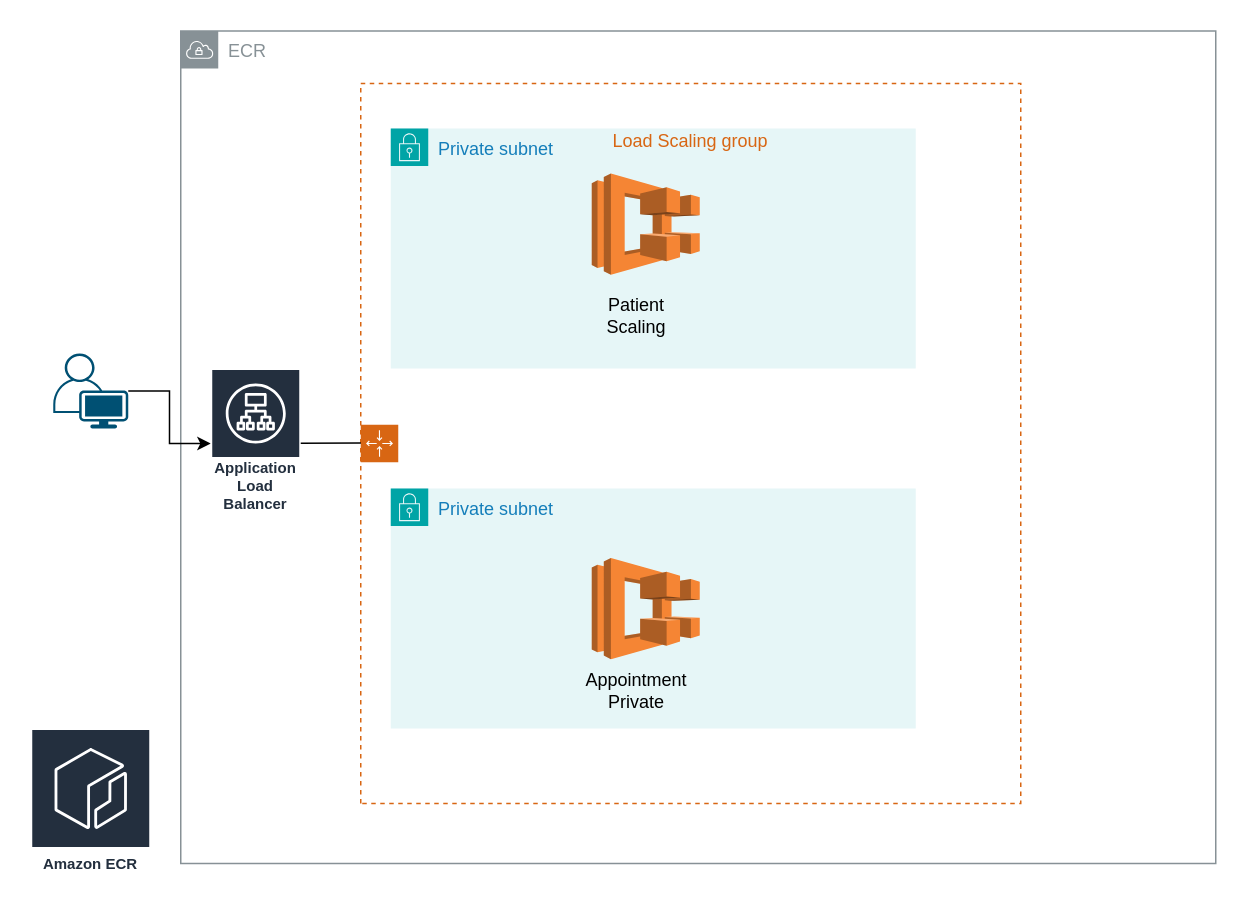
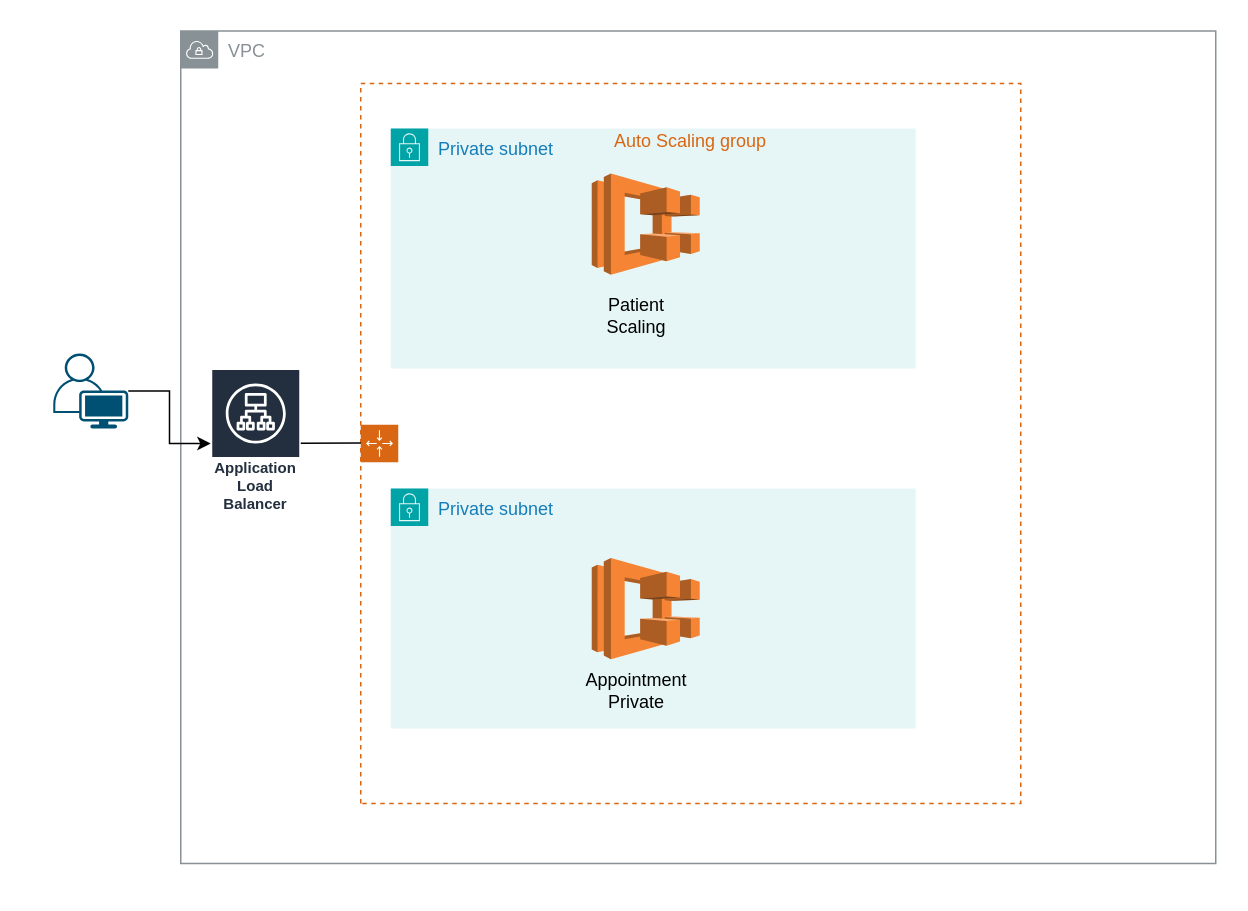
  <mxCell id="0" />
  <mxCell id="1" parent="0" />
  <mxCell id="2" value="Private subnet" style="points=[[0,0],[0.25,0],[0.5,0],[0.75,0],[1,0],[1,0.25],[1,0.5],[1,0.75],[1,1],[0.75,1],[0.5,1],[0.25,1],[0,1],[0,0.75],[0,0.5],[0,0.25]];outlineConnect=0;gradientColor=none;html=1;whiteSpace=wrap;fontSize=12;fontStyle=0;container=1;pointerEvents=0;collapsible=0;recursiveResize=0;shape=mxgraph.aws4.group;grIcon=mxgraph.aws4.group_security_group;grStroke=0;strokeColor=#00A4A6;fillColor=#E6F6F7;verticalAlign=top;align=left;spacingLeft=30;fontColor=#147EBA;dashed=0;" vertex="1" parent="1"><mxGeometry x="260" y="85" width="350" height="160" as="geometry" /></mxCell>
  <mxCell id="3" value="Private subnet" style="points=[[0,0],[0.25,0],[0.5,0],[0.75,0],[1,0],[1,0.25],[1,0.5],[1,0.75],[1,1],[0.75,1],[0.5,1],[0.25,1],[0,1],[0,0.75],[0,0.5],[0,0.25]];outlineConnect=0;gradientColor=none;html=1;whiteSpace=wrap;fontSize=12;fontStyle=0;container=1;pointerEvents=0;collapsible=0;recursiveResize=0;shape=mxgraph.aws4.group;grIcon=mxgraph.aws4.group_security_group;grStroke=0;strokeColor=#00A4A6;fillColor=#E6F6F7;verticalAlign=top;align=left;spacingLeft=30;fontColor=#147EBA;dashed=0;" vertex="1" parent="1"><mxGeometry x="260" y="325" width="350" height="160" as="geometry" /></mxCell>
  <mxCell id="4" value="" style="outlineConnect=0;dashed=0;verticalLabelPosition=bottom;verticalAlign=top;align=center;html=1;shape=mxgraph.aws3.ecs;fillColor=#F58534;gradientColor=none;" vertex="1" parent="1"><mxGeometry x="394" y="115" width="72" height="67.5" as="geometry" /></mxCell>
  <mxCell id="5" value="" style="outlineConnect=0;dashed=0;verticalLabelPosition=bottom;verticalAlign=top;align=center;html=1;shape=mxgraph.aws3.ecs;fillColor=#F58534;gradientColor=none;" vertex="1" parent="1"><mxGeometry x="394" y="371.25" width="72" height="67.5" as="geometry" /></mxCell>
- <mxCell id="6" value="Load Scaling group" style="points=[[0,0],[0.25,0],[0.5,0],[0.75,0],[1,0],[1,0.25],[1,0.5],[1,0.75],[1,1],[0.75,1],[0.5,1],[0.25,1],[0,1],[0,0.75],[0,0.5],[0,0.25]];outlineConnect=0;gradientColor=none;html=1;whiteSpace=wrap;fontSize=12;fontStyle=0;container=1;pointerEvents=0;collapsible=0;recursiveResize=0;shape=mxgraph.aws4.groupCenter;grIcon=mxgraph.aws4.group_auto_scaling_group;grStroke=1;strokeColor=#D86613;fillColor=none;verticalAlign=top;align=center;fontColor=#D86613;dashed=1;spacingTop=25;direction=north;" vertex="1" parent="1"><mxGeometry x="240" y="55" width="440" height="480" as="geometry" /></mxCell>
- <mxCell id="7" value="ECR" style="sketch=0;outlineConnect=0;gradientColor=none;html=1;whiteSpace=wrap;fontSize=12;fontStyle=0;shape=mxgraph.aws4.group;grIcon=mxgraph.aws4.group_vpc;strokeColor=#879196;fillColor=none;verticalAlign=top;align=left;spacingLeft=30;fontColor=#879196;dashed=0;" vertex="1" parent="6"><mxGeometry x="-120" y="-35" width="690" height="555" as="geometry" /></mxCell>
+ <mxCell id="6" value="Auto Scaling group" style="points=[[0,0],[0.25,0],[0.5,0],[0.75,0],[1,0],[1,0.25],[1,0.5],[1,0.75],[1,1],[0.75,1],[0.5,1],[0.25,1],[0,1],[0,0.75],[0,0.5],[0,0.25]];outlineConnect=0;gradientColor=none;html=1;whiteSpace=wrap;fontSize=12;fontStyle=0;container=1;pointerEvents=0;collapsible=0;recursiveResize=0;shape=mxgraph.aws4.groupCenter;grIcon=mxgraph.aws4.group_auto_scaling_group;grStroke=1;strokeColor=#D86613;fillColor=none;verticalAlign=top;align=center;fontColor=#D86613;dashed=1;spacingTop=25;direction=north;" vertex="1" parent="1"><mxGeometry x="240" y="55" width="440" height="480" as="geometry" /></mxCell>
+ <mxCell id="7" value="VPC" style="sketch=0;outlineConnect=0;gradientColor=none;html=1;whiteSpace=wrap;fontSize=12;fontStyle=0;shape=mxgraph.aws4.group;grIcon=mxgraph.aws4.group_vpc;strokeColor=#879196;fillColor=none;verticalAlign=top;align=left;spacingLeft=30;fontColor=#879196;dashed=0;" vertex="1" parent="6"><mxGeometry x="-120" y="-35" width="690" height="555" as="geometry" /></mxCell>
  <mxCell id="8" value="Patient Scaling" style="text;html=1;align=center;verticalAlign=middle;whiteSpace=wrap;rounded=0;" vertex="1" parent="6"><mxGeometry x="154" y="140" width="60" height="30" as="geometry" /></mxCell>
  <mxCell id="9" value="Appointment Private" style="text;html=1;align=center;verticalAlign=middle;whiteSpace=wrap;rounded=0;" vertex="1" parent="6"><mxGeometry x="154" y="390" width="60" height="30" as="geometry" /></mxCell>
- <mxCell id="10" value="Amazon ECR" style="sketch=0;outlineConnect=0;fontColor=#232F3E;gradientColor=none;strokeColor=#ffffff;fillColor=#232F3E;dashed=0;verticalLabelPosition=middle;verticalAlign=bottom;align=center;html=1;whiteSpace=wrap;fontSize=10;fontStyle=1;spacing=3;shape=mxgraph.aws4.productIcon;prIcon=mxgraph.aws4.ecr;" vertex="1" parent="1"><mxGeometry x="20" y="485" width="80" height="100" as="geometry" /></mxCell>
  <mxCell id="11" style="edgeStyle=orthogonalEdgeStyle;rounded=0;orthogonalLoop=1;jettySize=auto;html=1;" edge="1" parent="1" source="12" target="13"><mxGeometry relative="1" as="geometry" /></mxCell>
  <mxCell id="12" value="" style="points=[[0.35,0,0],[0.98,0.51,0],[1,0.71,0],[0.67,1,0],[0,0.795,0],[0,0.65,0]];verticalLabelPosition=bottom;sketch=0;html=1;verticalAlign=top;aspect=fixed;align=center;pointerEvents=1;shape=mxgraph.cisco19.user;fillColor=#005073;strokeColor=none;" vertex="1" parent="1"><mxGeometry x="35" y="235" width="50" height="50" as="geometry" /></mxCell>
  <mxCell id="13" value="Application Load Balancer" style="sketch=0;outlineConnect=0;fontColor=#232F3E;gradientColor=none;strokeColor=#ffffff;fillColor=#232F3E;dashed=0;verticalLabelPosition=middle;verticalAlign=bottom;align=center;html=1;whiteSpace=wrap;fontSize=10;fontStyle=1;spacing=3;shape=mxgraph.aws4.productIcon;prIcon=mxgraph.aws4.application_load_balancer;" vertex="1" parent="1"><mxGeometry x="140" y="245" width="60" height="100" as="geometry" /></mxCell>
  <mxCell id="14" value="" style="endArrow=none;html=1;rounded=0;entryX=0.174;entryY=0.495;entryDx=0;entryDy=0;entryPerimeter=0;" edge="1" parent="1" source="13" target="7"><mxGeometry width="50" height="50" relative="1" as="geometry"><mxPoint x="400" y="325" as="sourcePoint" /><mxPoint x="450" y="275" as="targetPoint" /><Array as="points" /></mxGeometry></mxCell>
